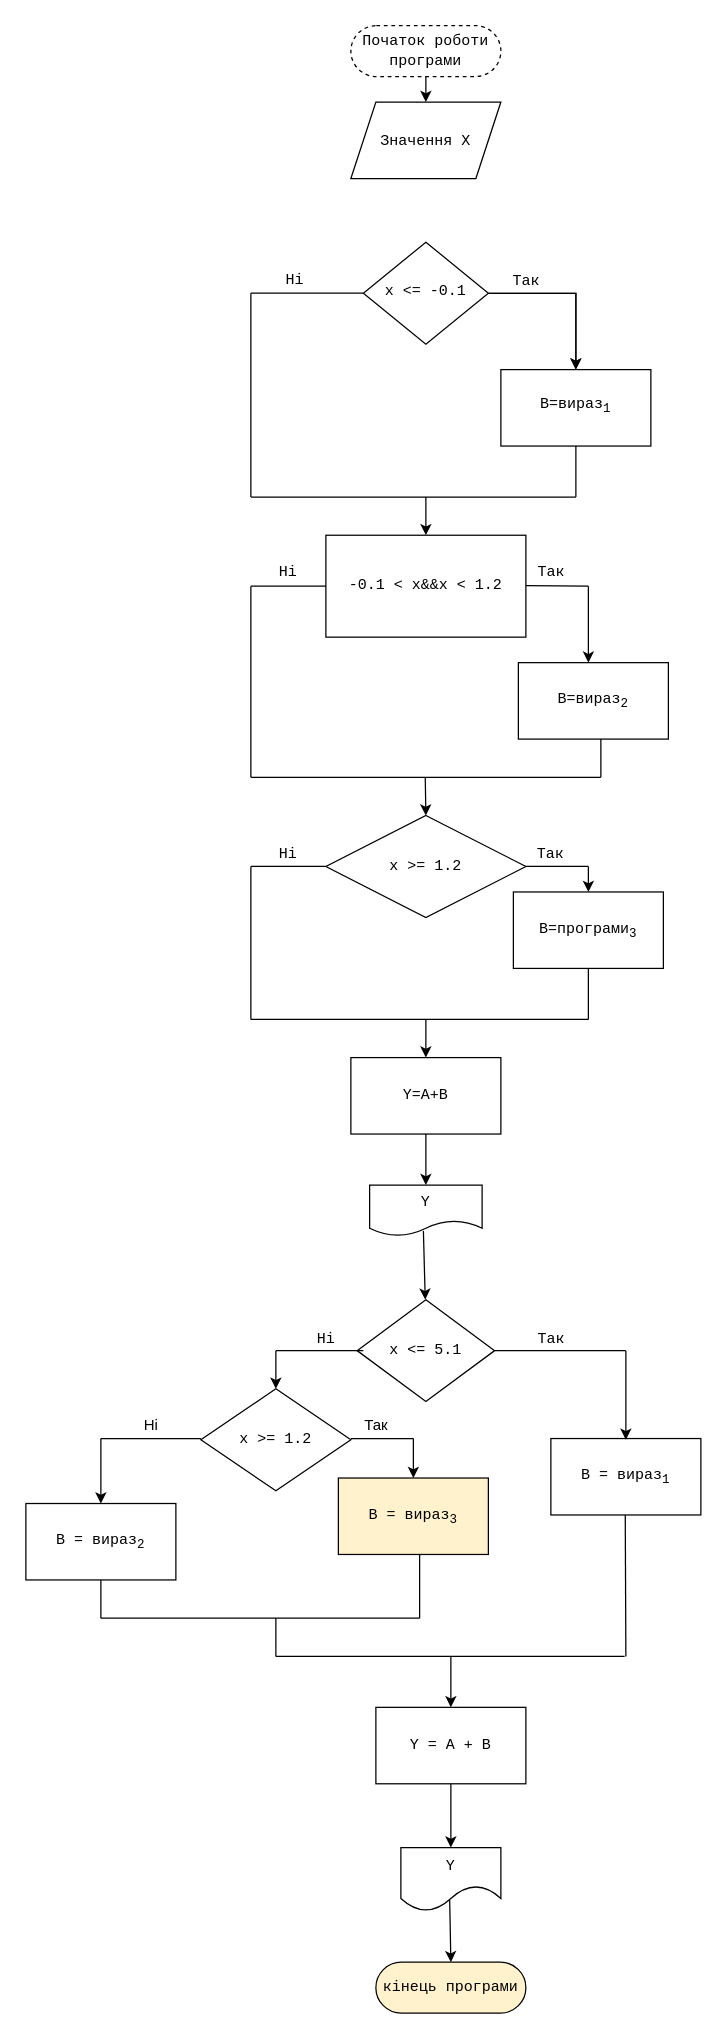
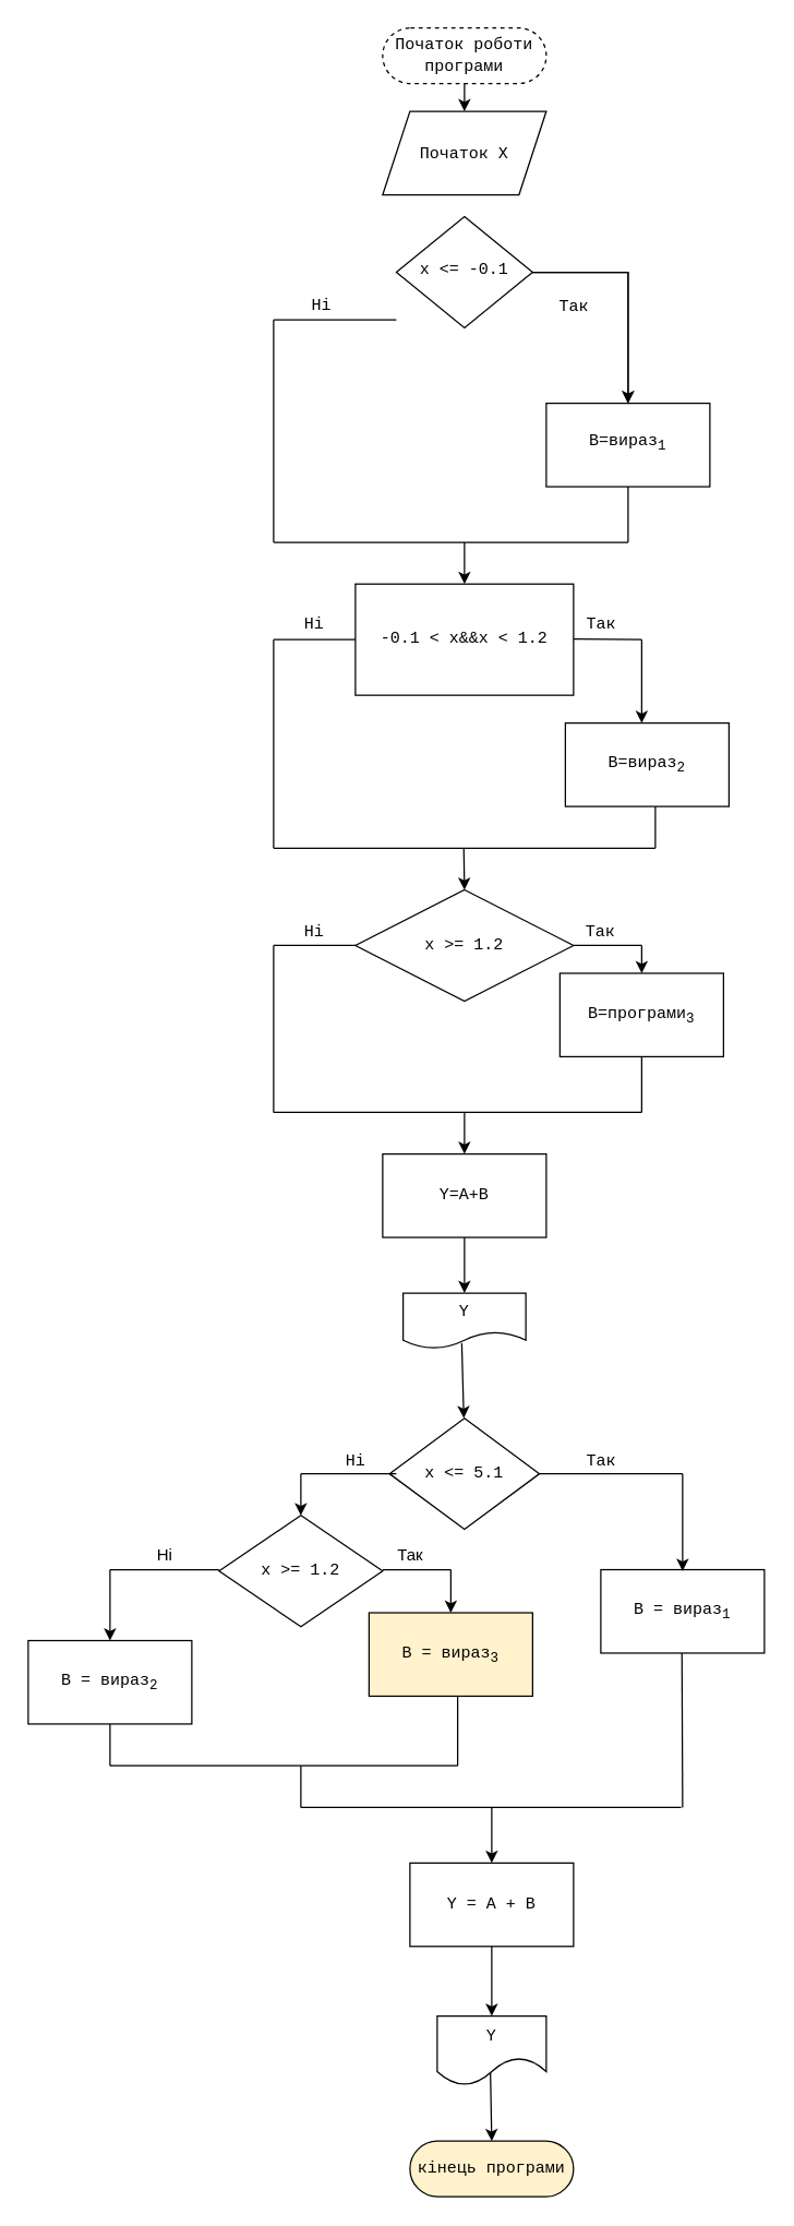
  <mxCell id="0" />
  <mxCell id="1" parent="0" />
  <mxCell id="2" value="" style="group" vertex="1" connectable="0" parent="1"><mxGeometry x="20" width="540" height="1590" as="geometry" y="20" /></mxCell>
  <mxCell id="3" value="" style="group;shadow=0;" parent="2" vertex="1" connectable="0"><mxGeometry width="540" height="1590" as="geometry" /></mxCell>
  <mxCell id="4" value="&lt;font face=&quot;Courier New&quot;&gt;Початок роботи програми&lt;/font&gt;" style="rounded=1;whiteSpace=wrap;html=1;fontSize=12;glass=0;strokeWidth=1;shadow=0;arcSize=50;dashed=1;" parent="3" vertex="1"><mxGeometry x="260" width="120" height="40.769" as="geometry" /></mxCell>
- <mxCell id="5" value="&lt;font face=&quot;Courier New&quot;&gt;x &amp;lt;= -0.1&lt;/font&gt;" style="rhombus;whiteSpace=wrap;html=1;shadow=0;fontFamily=Helvetica;fontSize=12;align=center;strokeWidth=1;spacing=6;spacingTop=-4;" parent="3" vertex="1"><mxGeometry x="270" y="173.269" width="100" height="81.538" as="geometry" /></mxCell>
- <mxCell id="6" value="&lt;font face=&quot;Courier New&quot;&gt;Значення Х&lt;/font&gt;" style="shape=parallelogram;perimeter=parallelogramPerimeter;whiteSpace=wrap;html=1;fixedSize=1;" parent="3" vertex="1"><mxGeometry x="260" y="61.154" width="120" height="61.154" as="geometry" /></mxCell>
+ <mxCell id="5" value="&lt;font face=&quot;Courier New&quot;&gt;x &amp;lt;= -0.1&lt;/font&gt;" style="rhombus;whiteSpace=wrap;html=1;shadow=0;fontFamily=Helvetica;fontSize=12;align=center;strokeWidth=1;spacing=6;spacingTop=-4;" parent="3" vertex="1"><mxGeometry x="270" y="138.269" width="100" height="81.538" as="geometry" /></mxCell>
+ <mxCell id="6" value="&lt;font face=&quot;Courier New&quot;&gt;Початок Х&lt;/font&gt;" style="shape=parallelogram;perimeter=parallelogramPerimeter;whiteSpace=wrap;html=1;fixedSize=1;" parent="3" vertex="1"><mxGeometry x="260" y="61.154" width="120" height="61.154" as="geometry" /></mxCell>
  <mxCell id="7" value="" style="endArrow=classic;html=1;entryX=0.5;entryY=0;entryDx=0;entryDy=0;" parent="3" target="6" edge="1"><mxGeometry width="50" height="50" relative="1" as="geometry"><mxPoint x="320" y="40.769" as="sourcePoint" /><mxPoint x="290" y="152.885" as="targetPoint" /></mxGeometry></mxCell>
  <mxCell id="8" value="&lt;p&gt;&lt;font face=&quot;Courier New&quot;&gt;В=вираз&lt;sub&gt;1&lt;/sub&gt;&lt;/font&gt;&lt;/p&gt;" style="whiteSpace=wrap;html=1;shadow=0;strokeWidth=1;spacing=6;spacingTop=-4;" parent="3" vertex="1"><mxGeometry x="380" y="275.192" width="120" height="61.154" as="geometry" /></mxCell>
  <mxCell id="9" value="" style="edgeStyle=orthogonalEdgeStyle;rounded=0;orthogonalLoop=1;jettySize=auto;html=1;" parent="3" source="5" target="8" edge="1"><mxGeometry relative="1" as="geometry" /></mxCell>
  <mxCell id="10" value="" style="edgeStyle=orthogonalEdgeStyle;rounded=0;orthogonalLoop=1;jettySize=auto;html=1;" parent="3" source="5" target="8" edge="1"><mxGeometry relative="1" as="geometry" /></mxCell>
  <mxCell id="11" value="&lt;font face=&quot;Courier New&quot;&gt;Так&lt;/font&gt;" style="text;html=1;align=center;verticalAlign=middle;resizable=0;points=[];autosize=1;strokeColor=none;fillColor=none;" parent="3" vertex="1"><mxGeometry x="380" y="193.654" width="40" height="20" as="geometry" /></mxCell>
  <mxCell id="12" value="" style="endArrow=none;html=1;" parent="3" edge="1"><mxGeometry width="50" height="50" relative="1" as="geometry"><mxPoint x="180" y="214.038" as="sourcePoint" /><mxPoint x="270" y="214.038" as="targetPoint" /></mxGeometry></mxCell>
  <mxCell id="13" value="" style="endArrow=none;html=1;" parent="3" edge="1"><mxGeometry width="50" height="50" relative="1" as="geometry"><mxPoint x="180" y="377.115" as="sourcePoint" /><mxPoint x="180" y="214.038" as="targetPoint" /></mxGeometry></mxCell>
  <mxCell id="14" value="" style="endArrow=none;html=1;entryX=0.5;entryY=1;entryDx=0;entryDy=0;" parent="3" target="8" edge="1"><mxGeometry width="50" height="50" relative="1" as="geometry"><mxPoint x="440" y="377.115" as="sourcePoint" /><mxPoint x="480" y="326.154" as="targetPoint" /></mxGeometry></mxCell>
  <mxCell id="15" value="" style="endArrow=none;html=1;" parent="3" edge="1"><mxGeometry width="50" height="50" relative="1" as="geometry"><mxPoint x="180" y="377.115" as="sourcePoint" /><mxPoint x="440" y="377.115" as="targetPoint" /></mxGeometry></mxCell>
  <mxCell id="16" value="" style="endArrow=classic;html=1;" parent="3" edge="1"><mxGeometry width="50" height="50" relative="1" as="geometry"><mxPoint x="320" y="377.115" as="sourcePoint" /><mxPoint x="320" y="407.692" as="targetPoint" /></mxGeometry></mxCell>
  <mxCell id="17" value="Ні" style="text;html=1;align=center;verticalAlign=middle;resizable=0;points=[];autosize=1;strokeColor=none;fillColor=none;fontFamily=Courier New;" parent="3" vertex="1"><mxGeometry x="200" y="193.654" width="30" height="20" as="geometry" /></mxCell>
  <mxCell id="18" value="-0.1 &amp;lt; x&amp;amp;&amp;amp;x &amp;lt; 1.2" style="whiteSpace=wrap;html=1;fontFamily=Courier New;rounded=0;" parent="3" vertex="1"><mxGeometry x="240" y="407.692" width="160" height="81.538" as="geometry" /></mxCell>
  <mxCell id="19" value="" style="endArrow=none;html=1;fontFamily=Courier New;" parent="3" edge="1"><mxGeometry width="50" height="50" relative="1" as="geometry"><mxPoint x="400" y="447.952" as="sourcePoint" /><mxPoint x="450" y="448.462" as="targetPoint" /></mxGeometry></mxCell>
  <mxCell id="20" value="В=вираз&lt;sub&gt;2&lt;/sub&gt;" style="rounded=0;whiteSpace=wrap;html=1;fontFamily=Courier New;" parent="3" vertex="1"><mxGeometry x="394" y="509.615" width="120" height="61.154" as="geometry" /></mxCell>
  <mxCell id="21" value="" style="endArrow=classic;html=1;fontFamily=Courier New;" parent="3" edge="1"><mxGeometry width="50" height="50" relative="1" as="geometry"><mxPoint x="450" y="448.462" as="sourcePoint" /><mxPoint x="450" y="509.615" as="targetPoint" /></mxGeometry></mxCell>
  <mxCell id="22" value="" style="endArrow=none;html=1;fontFamily=Courier New;" parent="3" edge="1"><mxGeometry width="50" height="50" relative="1" as="geometry"><mxPoint x="180" y="448.462" as="sourcePoint" /><mxPoint x="240" y="448.462" as="targetPoint" /></mxGeometry></mxCell>
  <mxCell id="23" value="" style="endArrow=none;html=1;fontFamily=Courier New;" parent="3" edge="1"><mxGeometry width="50" height="50" relative="1" as="geometry"><mxPoint x="180" y="601.346" as="sourcePoint" /><mxPoint x="180" y="448.462" as="targetPoint" /></mxGeometry></mxCell>
  <mxCell id="24" value="" style="endArrow=none;html=1;fontFamily=Courier New;" parent="3" edge="1"><mxGeometry width="50" height="50" relative="1" as="geometry"><mxPoint x="460" y="601.346" as="sourcePoint" /><mxPoint x="460" y="570.769" as="targetPoint" /></mxGeometry></mxCell>
  <mxCell id="25" value="" style="endArrow=none;html=1;fontFamily=Courier New;" parent="3" edge="1"><mxGeometry width="50" height="50" relative="1" as="geometry"><mxPoint x="180" y="601.346" as="sourcePoint" /><mxPoint x="460" y="601.346" as="targetPoint" /></mxGeometry></mxCell>
  <mxCell id="26" value="" style="endArrow=classic;html=1;fontFamily=Courier New;" parent="3" edge="1"><mxGeometry width="50" height="50" relative="1" as="geometry"><mxPoint x="319.5" y="601.346" as="sourcePoint" /><mxPoint x="320" y="631.923" as="targetPoint" /></mxGeometry></mxCell>
  <mxCell id="27" value="x &amp;gt;= 1.2" style="rhombus;whiteSpace=wrap;html=1;fontFamily=Courier New;" parent="3" vertex="1"><mxGeometry x="240" y="631.923" width="160" height="81.538" as="geometry" /></mxCell>
  <mxCell id="28" value="" style="endArrow=none;html=1;fontFamily=Courier New;" parent="3" edge="1"><mxGeometry width="50" height="50" relative="1" as="geometry"><mxPoint x="400" y="672.692" as="sourcePoint" /><mxPoint x="450" y="672.692" as="targetPoint" /></mxGeometry></mxCell>
  <mxCell id="29" value="" style="endArrow=classic;html=1;fontFamily=Courier New;" parent="3" target="30" edge="1"><mxGeometry width="50" height="50" relative="1" as="geometry"><mxPoint x="450" y="672.692" as="sourcePoint" /><mxPoint x="450" y="723.654" as="targetPoint" /></mxGeometry></mxCell>
  <mxCell id="30" value="В=програми&lt;sub&gt;3&lt;/sub&gt;" style="rounded=0;whiteSpace=wrap;html=1;fontFamily=Courier New;" parent="3" vertex="1"><mxGeometry x="390" y="693.077" width="120" height="61.154" as="geometry" /></mxCell>
  <mxCell id="31" value="" style="endArrow=none;html=1;fontFamily=Courier New;" parent="3" edge="1"><mxGeometry width="50" height="50" relative="1" as="geometry"><mxPoint x="180" y="672.692" as="sourcePoint" /><mxPoint x="240" y="672.692" as="targetPoint" /></mxGeometry></mxCell>
  <mxCell id="32" value="" style="endArrow=none;html=1;fontFamily=Courier New;" parent="3" edge="1"><mxGeometry width="50" height="50" relative="1" as="geometry"><mxPoint x="180" y="795" as="sourcePoint" /><mxPoint x="180" y="672.692" as="targetPoint" /></mxGeometry></mxCell>
  <mxCell id="33" value="" style="endArrow=none;html=1;fontFamily=Courier New;" parent="3" edge="1"><mxGeometry width="50" height="50" relative="1" as="geometry"><mxPoint x="180" y="795" as="sourcePoint" /><mxPoint x="450" y="795" as="targetPoint" /></mxGeometry></mxCell>
  <mxCell id="34" value="" style="endArrow=none;html=1;fontFamily=Courier New;" parent="3" edge="1"><mxGeometry width="50" height="50" relative="1" as="geometry"><mxPoint x="450" y="795" as="sourcePoint" /><mxPoint x="450" y="754.231" as="targetPoint" /></mxGeometry></mxCell>
  <mxCell id="35" value="Так" style="text;html=1;align=center;verticalAlign=middle;resizable=0;points=[];autosize=1;strokeColor=none;fillColor=none;fontFamily=Courier New;" parent="3" vertex="1"><mxGeometry x="400" y="428.077" width="40" height="20" as="geometry" /></mxCell>
  <mxCell id="36" value="Ні" style="text;html=1;strokeColor=none;fillColor=none;align=center;verticalAlign=middle;whiteSpace=wrap;rounded=0;fontFamily=Courier New;" parent="3" vertex="1"><mxGeometry x="190" y="428.077" width="40" height="20.385" as="geometry" /></mxCell>
  <mxCell id="37" value="Так" style="text;html=1;strokeColor=none;fillColor=none;align=center;verticalAlign=middle;whiteSpace=wrap;rounded=0;fontFamily=Courier New;" parent="3" vertex="1"><mxGeometry x="400" y="652.308" width="40" height="20.385" as="geometry" /></mxCell>
  <mxCell id="38" value="Ні" style="text;html=1;strokeColor=none;fillColor=none;align=center;verticalAlign=middle;whiteSpace=wrap;rounded=0;fontFamily=Courier New;" parent="3" vertex="1"><mxGeometry x="190" y="652.308" width="40" height="20.385" as="geometry" /></mxCell>
  <mxCell id="39" value="" style="endArrow=classic;html=1;fontFamily=Courier New;" parent="3" target="40" edge="1"><mxGeometry width="50" height="50" relative="1" as="geometry"><mxPoint x="320" y="795" as="sourcePoint" /><mxPoint x="320" y="856.154" as="targetPoint" /></mxGeometry></mxCell>
  <mxCell id="40" value="Y=A+B" style="rounded=0;whiteSpace=wrap;html=1;fontFamily=Courier New;" parent="3" vertex="1"><mxGeometry x="260" y="825.577" width="120" height="61.154" as="geometry" /></mxCell>
  <mxCell id="41" value="" style="endArrow=classic;html=1;fontFamily=Courier New;exitX=0.5;exitY=1;exitDx=0;exitDy=0;" parent="3" source="40" target="42" edge="1"><mxGeometry width="50" height="50" relative="1" as="geometry"><mxPoint x="280" y="968.269" as="sourcePoint" /><mxPoint x="320" y="937.692" as="targetPoint" /></mxGeometry></mxCell>
  <mxCell id="42" value="Y" style="shape=document;whiteSpace=wrap;html=1;boundedLbl=1;fontFamily=Courier New;" parent="3" vertex="1"><mxGeometry x="275" y="927.5" width="90" height="40.769" as="geometry" /></mxCell>
  <mxCell id="43" value="" style="endArrow=classic;html=1;fontFamily=Courier New;exitX=0.478;exitY=0.9;exitDx=0;exitDy=0;exitPerimeter=0;" parent="3" source="42" edge="1"><mxGeometry width="50" height="50" relative="1" as="geometry"><mxPoint x="320" y="968.269" as="sourcePoint" /><mxPoint x="319.5" y="1019.231" as="targetPoint" /></mxGeometry></mxCell>
  <mxCell id="44" value="В = вираз&lt;sub&gt;1&lt;/sub&gt;" style="rounded=0;whiteSpace=wrap;html=1;fontFamily=Courier New;" parent="3" vertex="1"><mxGeometry x="420" y="1130.327" width="120" height="61.154" as="geometry" /></mxCell>
  <mxCell id="45" value="x &amp;lt;= 5.1" style="rhombus;whiteSpace=wrap;html=1;fontFamily=Courier New;" parent="3" vertex="1"><mxGeometry x="265" y="1019.231" width="110" height="81.538" as="geometry" /></mxCell>
  <mxCell id="46" value="" style="endArrow=none;html=1;fontFamily=Courier New;" parent="3" edge="1"><mxGeometry width="50" height="50" relative="1" as="geometry"><mxPoint x="375" y="1060" as="sourcePoint" /><mxPoint x="480" y="1060" as="targetPoint" /></mxGeometry></mxCell>
  <mxCell id="47" value="" style="endArrow=classic;html=1;fontFamily=Courier New;" parent="3" edge="1"><mxGeometry width="50" height="50" relative="1" as="geometry"><mxPoint x="480" y="1060" as="sourcePoint" /><mxPoint x="480" y="1131.346" as="targetPoint" /></mxGeometry></mxCell>
  <mxCell id="48" value="" style="endArrow=none;html=1;fontFamily=Courier New;" parent="3" edge="1"><mxGeometry width="50" height="50" relative="1" as="geometry"><mxPoint x="480" y="1304.615" as="sourcePoint" /><mxPoint x="479.5" y="1191.481" as="targetPoint" /></mxGeometry></mxCell>
  <mxCell id="49" value="" style="endArrow=none;html=1;fontFamily=Courier New;" parent="3" edge="1"><mxGeometry width="50" height="50" relative="1" as="geometry"><mxPoint x="200" y="1060" as="sourcePoint" /><mxPoint x="270" y="1060" as="targetPoint" /></mxGeometry></mxCell>
  <mxCell id="50" value="" style="endArrow=classic;html=1;fontFamily=Courier New;" parent="3" target="51" edge="1"><mxGeometry width="50" height="50" relative="1" as="geometry"><mxPoint x="200" y="1060" as="sourcePoint" /><mxPoint x="200" y="1100.769" as="targetPoint" /></mxGeometry></mxCell>
  <mxCell id="51" value="x &amp;gt;= 1.2" style="rhombus;whiteSpace=wrap;html=1;fontFamily=Courier New;" parent="3" vertex="1"><mxGeometry x="140" y="1090.577" width="120" height="81.538" as="geometry" /></mxCell>
  <mxCell id="52" value="" style="endArrow=none;html=1;fontFamily=Courier New;" parent="3" edge="1"><mxGeometry width="50" height="50" relative="1" as="geometry"><mxPoint x="260" y="1130.327" as="sourcePoint" /><mxPoint x="310" y="1130.327" as="targetPoint" /></mxGeometry></mxCell>
  <mxCell id="53" value="" style="endArrow=classic;html=1;fontFamily=Courier New;" parent="3" target="54" edge="1"><mxGeometry width="50" height="50" relative="1" as="geometry"><mxPoint x="310" y="1130.327" as="sourcePoint" /><mxPoint x="310" y="1161.923" as="targetPoint" /></mxGeometry></mxCell>
  <mxCell id="54" value="B = вираз&lt;sub&gt;3&lt;/sub&gt;" style="rounded=0;whiteSpace=wrap;html=1;fontFamily=Courier New;fillColor=#fff2cc;" parent="3" vertex="1"><mxGeometry x="250" y="1161.923" width="120" height="61.154" as="geometry" /></mxCell>
  <mxCell id="55" value="" style="endArrow=none;html=1;fontFamily=Courier New;" parent="3" edge="1"><mxGeometry width="50" height="50" relative="1" as="geometry"><mxPoint x="140" y="1130.327" as="sourcePoint" /><mxPoint x="60" y="1130.327" as="targetPoint" /></mxGeometry></mxCell>
  <mxCell id="56" value="" style="endArrow=classic;html=1;fontFamily=Courier New;" parent="3" target="57" edge="1"><mxGeometry width="50" height="50" relative="1" as="geometry"><mxPoint x="60" y="1130.327" as="sourcePoint" /><mxPoint x="60" y="1192.5" as="targetPoint" /></mxGeometry></mxCell>
  <mxCell id="57" value="В = вираз&lt;sub&gt;2&lt;/sub&gt;" style="rounded=0;whiteSpace=wrap;html=1;fontFamily=Courier New;" parent="3" vertex="1"><mxGeometry y="1182.308" width="120" height="61.154" as="geometry" /></mxCell>
  <mxCell id="58" value="" style="endArrow=none;html=1;fontFamily=Courier New;" parent="3" edge="1"><mxGeometry width="50" height="50" relative="1" as="geometry"><mxPoint x="315" y="1274.038" as="sourcePoint" /><mxPoint x="315" y="1223.077" as="targetPoint" /></mxGeometry></mxCell>
  <mxCell id="59" value="" style="endArrow=none;html=1;fontFamily=Courier New;" parent="3" edge="1"><mxGeometry width="50" height="50" relative="1" as="geometry"><mxPoint x="60" y="1274.038" as="sourcePoint" /><mxPoint x="60" y="1243.462" as="targetPoint" /></mxGeometry></mxCell>
  <mxCell id="60" value="" style="endArrow=none;html=1;fontFamily=Courier New;" parent="3" edge="1"><mxGeometry width="50" height="50" relative="1" as="geometry"><mxPoint x="60" y="1274.038" as="sourcePoint" /><mxPoint x="315" y="1274.038" as="targetPoint" /></mxGeometry></mxCell>
  <mxCell id="61" value="" style="endArrow=none;html=1;fontFamily=Courier New;" parent="3" edge="1"><mxGeometry width="50" height="50" relative="1" as="geometry"><mxPoint x="200" y="1304.615" as="sourcePoint" /><mxPoint x="200" y="1274.038" as="targetPoint" /></mxGeometry></mxCell>
  <mxCell id="62" value="" style="endArrow=none;html=1;fontFamily=Courier New;" parent="3" edge="1"><mxGeometry width="50" height="50" relative="1" as="geometry"><mxPoint x="200" y="1304.615" as="sourcePoint" /><mxPoint x="479" y="1304.615" as="targetPoint" /></mxGeometry></mxCell>
  <mxCell id="63" value="" style="endArrow=classic;html=1;fontFamily=Courier New;" parent="3" target="64" edge="1"><mxGeometry width="50" height="50" relative="1" as="geometry"><mxPoint x="340" y="1304.615" as="sourcePoint" /><mxPoint x="340" y="1345.385" as="targetPoint" /></mxGeometry></mxCell>
  <mxCell id="64" value="Y = A + B" style="rounded=0;whiteSpace=wrap;html=1;fontFamily=Courier New;" parent="3" vertex="1"><mxGeometry x="280" y="1345.385" width="120" height="61.154" as="geometry" /></mxCell>
  <mxCell id="65" value="" style="endArrow=classic;html=1;fontFamily=Courier New;" parent="3" target="66" edge="1"><mxGeometry width="50" height="50" relative="1" as="geometry"><mxPoint x="340" y="1406.538" as="sourcePoint" /><mxPoint x="340" y="1457.5" as="targetPoint" /></mxGeometry></mxCell>
  <mxCell id="66" value="Y" style="shape=document;whiteSpace=wrap;html=1;boundedLbl=1;fontFamily=Courier New;size=0.4;" parent="3" vertex="1"><mxGeometry x="300" y="1457.5" width="80" height="50.962" as="geometry" /></mxCell>
  <mxCell id="67" value="" style="endArrow=classic;html=1;fontFamily=Courier New;exitX=0.488;exitY=0.82;exitDx=0;exitDy=0;exitPerimeter=0;" parent="3" source="66" edge="1"><mxGeometry width="50" height="50" relative="1" as="geometry"><mxPoint x="340" y="1508.462" as="sourcePoint" /><mxPoint x="340" y="1549.231" as="targetPoint" /></mxGeometry></mxCell>
  <mxCell id="68" value="кінець програми" style="rounded=1;whiteSpace=wrap;html=1;fontFamily=Courier New;arcSize=50;fillColor=#fff2cc;" parent="3" vertex="1"><mxGeometry x="280" y="1549.231" width="120" height="40.769" as="geometry" /></mxCell>
  <mxCell id="69" value="&lt;font face=&quot;Courier New&quot;&gt;Так&lt;/font&gt;" style="text;html=1;align=center;verticalAlign=middle;resizable=0;points=[];autosize=1;strokeColor=none;fillColor=none;" vertex="1" parent="3"><mxGeometry x="400" y="1040" width="40" height="20" as="geometry" /></mxCell>
  <mxCell id="70" value="Так" style="text;html=1;align=center;verticalAlign=middle;resizable=0;points=[];autosize=1;strokeColor=none;fillColor=none;" vertex="1" parent="3"><mxGeometry x="265" y="1110.33" width="30" height="20" as="geometry" /></mxCell>
  <mxCell id="71" value="Ні" style="text;html=1;align=center;verticalAlign=middle;resizable=0;points=[];autosize=1;strokeColor=none;fillColor=none;" vertex="1" parent="3"><mxGeometry x="85" y="1110.33" width="30" height="20" as="geometry" /></mxCell>
  <mxCell id="72" value="&lt;font face=&quot;Courier New&quot;&gt;Ні&lt;/font&gt;" style="text;html=1;align=center;verticalAlign=middle;resizable=0;points=[];autosize=1;strokeColor=none;fillColor=none;" vertex="1" parent="2"><mxGeometry x="225" y="1040" width="30" height="20" as="geometry" /></mxCell>
